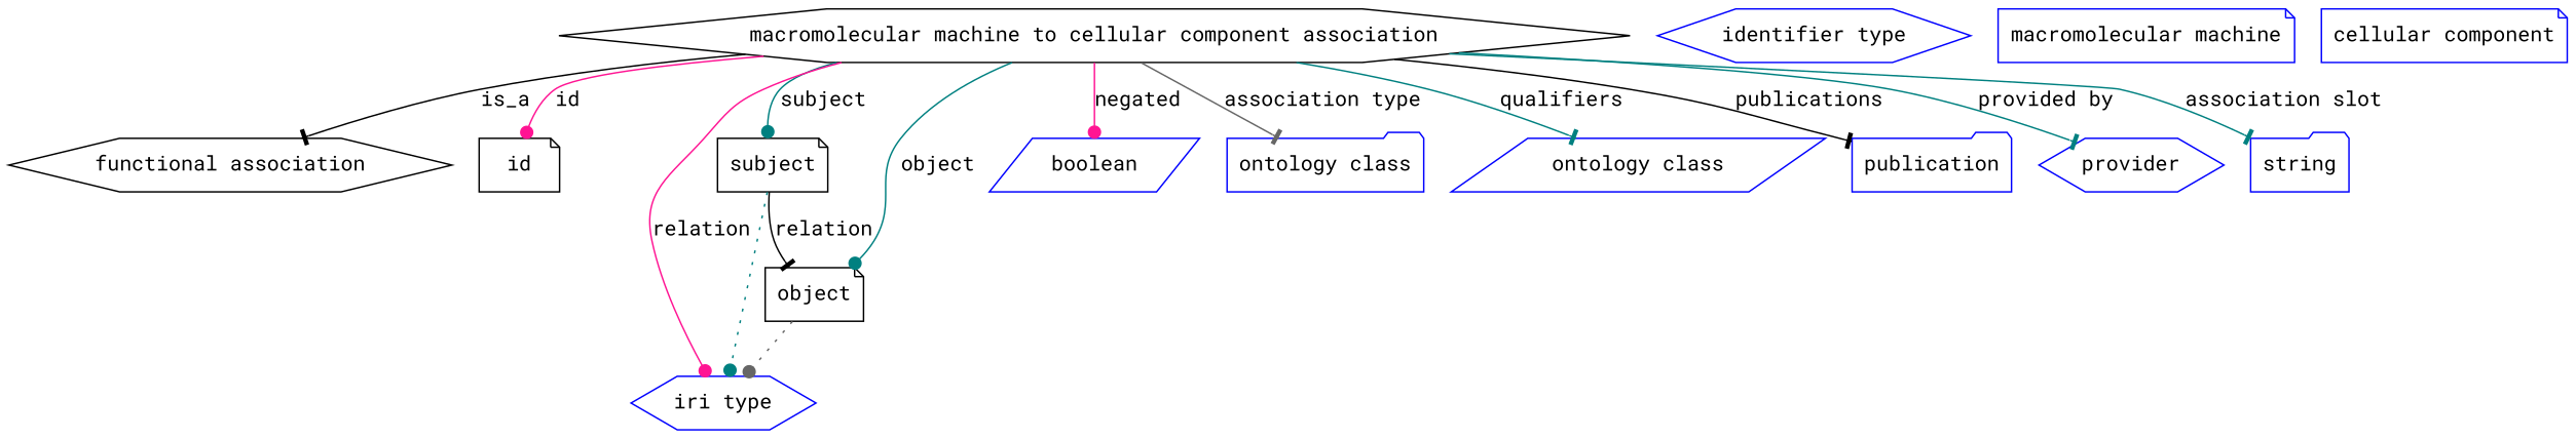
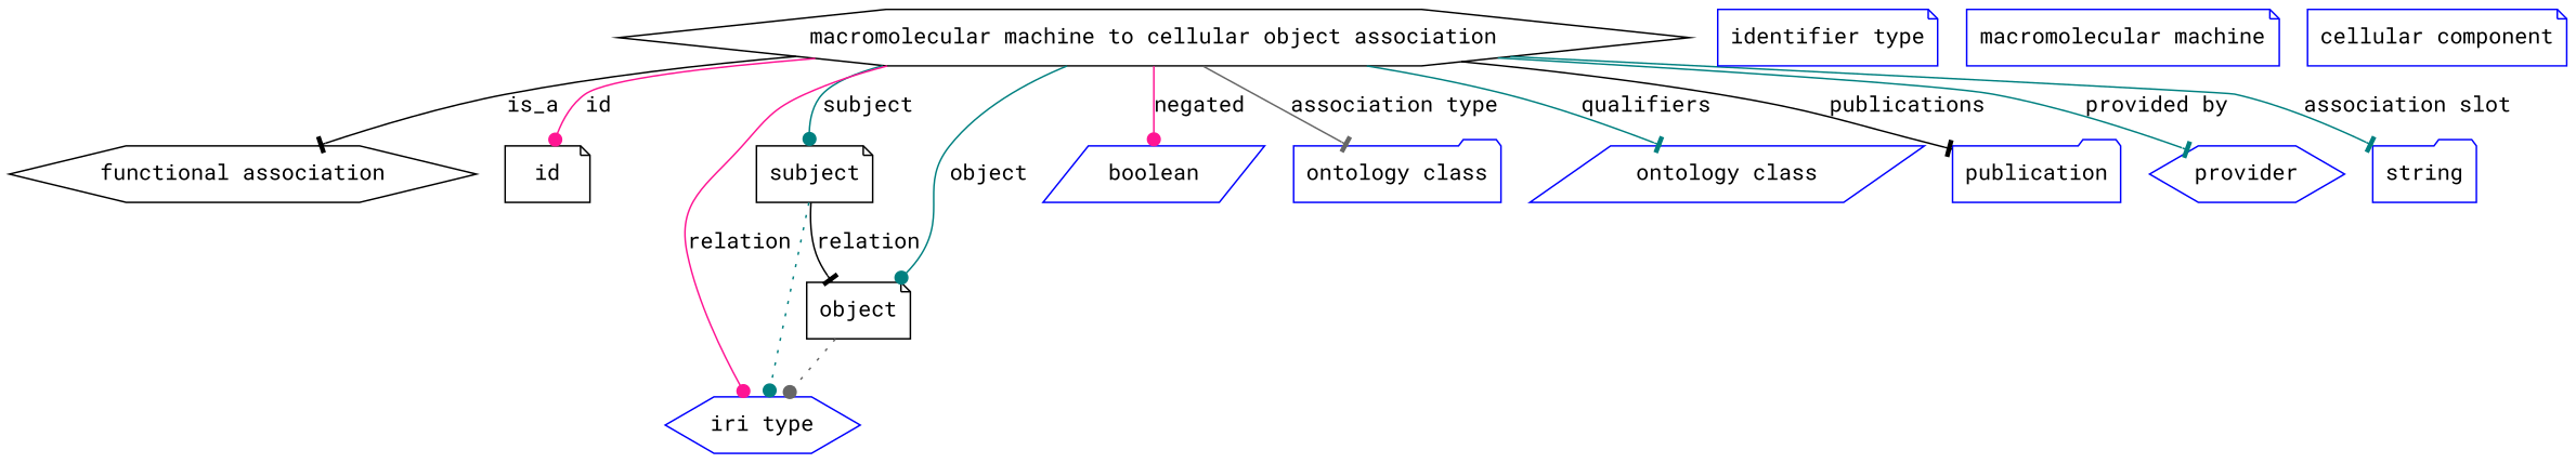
  digraph {
    fontname="Roboto Mono"
    node [fontname="Roboto Mono" shape=hexagon color=blue]
    edge [arrowhead=tee color=teal fontname="Roboto Mono" style=solid]
-   n1 [height=0.5 label="macromolecular machine to cellular component association" width=6.1264 color=""]
+   n1 [height=0.5 label="macromolecular machine to cellular object association" width=6.1264 color=""]
    "functional association" [height=0.5 width=2.4296 color=""]
    id [height=0.5 shape=note width=0.75 color=""]
    subject [height=0.5 shape=note width=0.97656 color=""]
    n5 [height=0.5 label="iri type" width=0.9834]
    object [height=0.5 shape=note width=0.88096 color=""]
    n7 [height=0.5 label=boolean shape=parallelogram width=1.0584]
    n8 [height=0.5 label="ontology class" shape=folder width=1.6931]
    n9 [height=0.5 label="ontology class" shape=parallelogram width=1.6931]
    n10 [height=0.5 label=publication shape=folder width=1.3859]
    n11 [height=0.5 label=provider width=1.1129]
    n12 [height=0.5 label=string shape=folder width=0.8403]
-   n13 [height=0.5 label="identifier type" width=1.652]
+   n13 [height=0.5 label="identifier type" shape=note width=1.652]
    n14 [height=0.5 label="macromolecular machine" shape=note width=2.7701]
    n15 [height=0.5 label="cellular component" shape=note width=2.1702]
    n1 -> "functional association" [color=black label=is_a style=""]
    n1 -> id [arrowhead=dot color=deeppink label=id]
    n1 -> subject [arrowhead=dot label=subject]
    n1 -> n5 [arrowhead=dot color=deeppink label=relation]
    n1 -> object [arrowhead=dot label=object]
    n1 -> n7 [arrowhead=dot color=deeppink label=negated]
    n1 -> n8 [color=gray40 label="association type"]
    n1 -> n9 [label=qualifiers]
    n1 -> n10 [color=black label=publications]
    n1 -> n11 [label="provided by"]
    n1 -> n12 [label="association slot"]
    subject -> n5 [arrowhead=dot style=dotted]
    subject -> object [color=black label=relation style=""]
    object -> n5 [arrowhead=dot color=gray40 style=dotted]
  }
